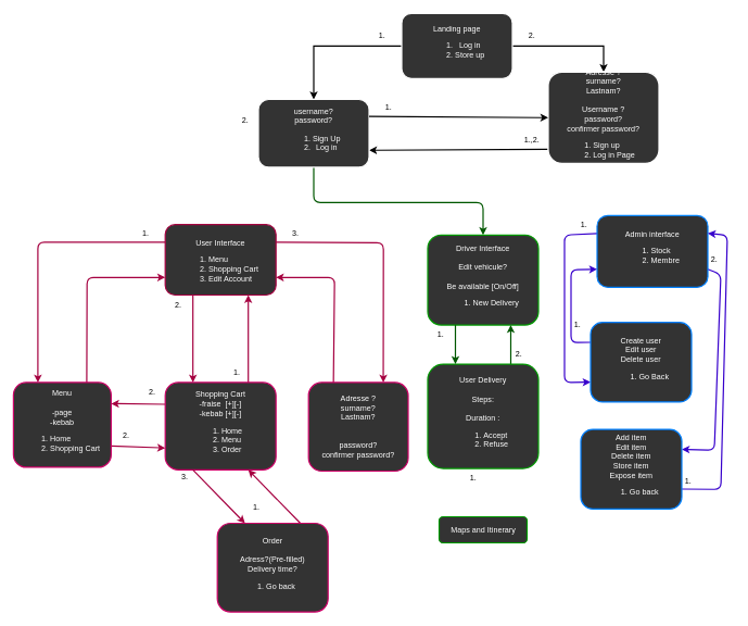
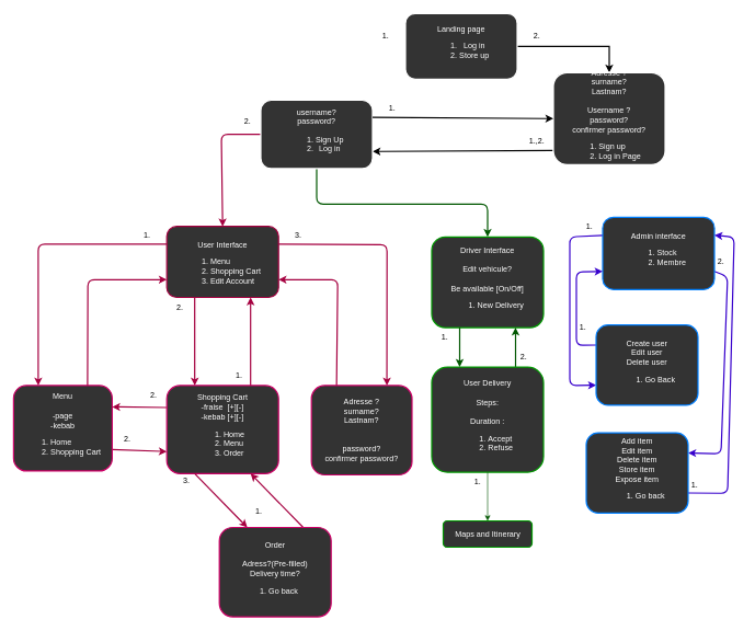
  <mxCell id="0" />
  <mxCell id="1" parent="0" />
  <mxCell id="2" value="" style="edgeStyle=orthogonalEdgeStyle;rounded=0;orthogonalLoop=1;jettySize=auto;exitX=1;exitY=0.5;exitDx=0;exitDy=0;entryX=0.5;entryY=0;entryDx=0;entryDy=0;strokeWidth=2;fontColor=#FFFFFF;html=1;labelBackgroundColor=none;" parent="1" source="4" target="6" edge="1"><mxGeometry relative="1" as="geometry"><mxPoint x="698" y="960" as="sourcePoint" /></mxGeometry></mxCell>
- <mxCell id="3" value="" style="edgeStyle=orthogonalEdgeStyle;rounded=0;orthogonalLoop=1;jettySize=auto;exitX=0;exitY=0.5;exitDx=0;exitDy=0;entryX=0.5;entryY=0;entryDx=0;entryDy=0;labelBorderColor=none;startArrow=none;strokeWidth=2;fontColor=#FFFFFF;html=1;labelBackgroundColor=none;" parent="1" source="4" target="9" edge="1"><mxGeometry relative="1" as="geometry"><mxPoint x="516" y="70" as="sourcePoint" /></mxGeometry></mxCell>
  <mxCell id="4" value="Landing page&lt;br&gt;&lt;ol&gt;&lt;li&gt;Log in&lt;/li&gt;&lt;li&gt;Store up&lt;/li&gt;&lt;/ol&gt;" style="rounded=1;align=center;fontColor=#FFFFFF;whiteSpace=wrap;html=1;fillStyle=auto;fillColor=#333333;labelBackgroundColor=none;strokeWidth=2;strokeColor=#FFFFFF;" parent="1" vertex="1"><mxGeometry x="616" y="20" width="170" height="100" as="geometry" /></mxCell>
  <mxCell id="5" value="" style="edgeStyle=none;exitX=-0.005;exitY=0.845;exitDx=0;exitDy=0;entryX=1;entryY=0.75;entryDx=0;entryDy=0;labelBorderColor=none;strokeWidth=2;exitPerimeter=0;fontColor=#FFFFFF;html=1;labelBackgroundColor=none;" parent="1" source="6" target="9" edge="1"><mxGeometry relative="1" as="geometry" /></mxCell>
  <mxCell id="6" value="Adresse ?&lt;br&gt;surname?&lt;br&gt;Lastnam?&lt;br&gt;&lt;br&gt;Username ?&lt;br&gt;password?&lt;br&gt;confirmer password?&lt;br&gt;&lt;ol&gt;&lt;li style=&quot;text-align: left;&quot;&gt;Sign up&lt;/li&gt;&lt;li style=&quot;text-align: left;&quot;&gt;Log in Page&lt;/li&gt;&lt;/ol&gt;" style="rounded=1;fontColor=#FFFFFF;whiteSpace=wrap;html=1;fillColor=#333333;labelBackgroundColor=none;strokeWidth=2;strokeColor=#FFFFFF;" parent="1" vertex="1"><mxGeometry x="841" y="110" width="170" height="140" as="geometry" /></mxCell>
+ <mxCell id="7" value="" style="edgeStyle=none;labelBorderColor=none;exitX=0;exitY=0.5;exitDx=0;exitDy=0;entryX=0.5;entryY=0;entryDx=0;entryDy=0;fillColor=#d80073;strokeColor=#A50040;strokeWidth=2;fontColor=#FFFFFF;html=1;labelBackgroundColor=none;" parent="1" source="9" target="13" edge="1"><mxGeometry relative="1" as="geometry"><Array as="points"><mxPoint x="336" y="204" /></Array></mxGeometry></mxCell>
  <mxCell id="8" value="" style="edgeStyle=none;labelBorderColor=none;strokeWidth=2;entryX=0.5;entryY=0;entryDx=0;entryDy=0;fillColor=#008a00;strokeColor=#005700;exitX=0.5;exitY=1;exitDx=0;exitDy=0;fontColor=#FFFFFF;html=1;labelBackgroundColor=none;" parent="1" source="9" target="14" edge="1"><mxGeometry relative="1" as="geometry"><Array as="points"><mxPoint x="481" y="310" /><mxPoint x="701" y="310" /><mxPoint x="741" y="310" /></Array></mxGeometry></mxCell>
  <mxCell id="9" value="username?&lt;br&gt;password?&lt;br&gt;&lt;ol&gt;&lt;li&gt;Sign Up&lt;/li&gt;&lt;li&gt;Log in&lt;/li&gt;&lt;/ol&gt;" style="rounded=1;fontColor=#FFFFFF;whiteSpace=wrap;html=1;fillColor=#333333;labelBackgroundColor=none;strokeWidth=2;strokeColor=#FFFFFF;" parent="1" vertex="1"><mxGeometry x="396" y="152" width="170" height="104" as="geometry" /></mxCell>
  <mxCell id="10" value="" style="edgeStyle=orthogonalEdgeStyle;rounded=1;orthogonalLoop=1;jettySize=auto;exitX=0;exitY=0.25;exitDx=0;exitDy=0;entryX=0.25;entryY=0;entryDx=0;entryDy=0;fillColor=#d80073;strokeColor=#A50040;strokeWidth=2;fontColor=#000000;html=1;" parent="1" source="13" target="20" edge="1"><mxGeometry relative="1" as="geometry" /></mxCell>
  <mxCell id="11" value="" style="edgeStyle=none;rounded=1;exitX=0.25;exitY=1;exitDx=0;exitDy=0;entryX=0.25;entryY=0;entryDx=0;entryDy=0;labelBorderColor=none;strokeWidth=2;fillColor=#d80073;strokeColor=#A50040;fontColor=#FFFFFF;html=1;labelBackgroundColor=none;" parent="1" source="13" target="23" edge="1"><mxGeometry relative="1" as="geometry" /></mxCell>
  <mxCell id="12" value="" style="edgeStyle=none;rounded=1;exitX=1;exitY=0.25;exitDx=0;exitDy=0;entryX=0.75;entryY=0;entryDx=0;entryDy=0;labelBorderColor=none;strokeWidth=2;fillColor=#d80073;strokeColor=#A50040;fontColor=#FFFFFF;html=1;labelBackgroundColor=none;" parent="1" source="13" target="38" edge="1"><mxGeometry relative="1" as="geometry"><Array as="points"><mxPoint x="588" y="372" /></Array></mxGeometry></mxCell>
  <mxCell id="13" value="&lt;br&gt;User Interface&lt;br&gt;&lt;ol&gt;&lt;li style=&quot;text-align: left;&quot;&gt;Menu&lt;/li&gt;&lt;li style=&quot;text-align: left;&quot;&gt;Shopping Cart&lt;/li&gt;&lt;li style=&quot;text-align: left;&quot;&gt;Edit Account&lt;/li&gt;&lt;/ol&gt;" style="rounded=1;arcSize=14;fillColor=#333333;fontColor=#FFFFFF;strokeColor=#A50040;fillStyle=auto;whiteSpace=wrap;html=1;labelBackgroundColor=none;strokeWidth=2;" parent="1" vertex="1"><mxGeometry x="253" y="344" width="170" height="108" as="geometry" /></mxCell>
  <mxCell id="14" value="Driver Interface&lt;br&gt;&lt;br&gt;Edit vehicule?&lt;br&gt;&lt;br&gt;Be available [On/Off]&lt;br&gt;&lt;ol&gt;&lt;li style=&quot;text-align: left;&quot;&gt;New Delivery&lt;/li&gt;&lt;/ol&gt;" style="rounded=1;strokeColor=#009900;fontColor=#FFFFFF;whiteSpace=wrap;html=1;fillColor=#333333;labelBackgroundColor=none;strokeWidth=2;" parent="1" vertex="1"><mxGeometry x="656" y="360" width="170" height="138" as="geometry" /></mxCell>
  <mxCell id="15" value="" style="edgeStyle=none;rounded=1;exitX=0;exitY=0.25;exitDx=0;exitDy=0;entryX=0;entryY=0.75;entryDx=0;entryDy=0;labelBorderColor=none;strokeWidth=2;fillColor=#6a00ff;strokeColor=#3700CC;fontColor=#FFFFFF;html=1;labelBackgroundColor=none;" parent="1" source="17" target="34" edge="1"><mxGeometry relative="1" as="geometry"><Array as="points"><mxPoint x="866" y="360" /><mxPoint x="866" y="586" /></Array></mxGeometry></mxCell>
  <mxCell id="16" value="" style="edgeStyle=none;rounded=1;exitX=1;exitY=0.75;exitDx=0;exitDy=0;entryX=1;entryY=0.25;entryDx=0;entryDy=0;labelBorderColor=none;strokeWidth=2;fillColor=#6a00ff;strokeColor=#3700CC;fontColor=#FFFFFF;html=1;labelBackgroundColor=none;" parent="1" source="17" target="30" edge="1"><mxGeometry relative="1" as="geometry"><Array as="points"><mxPoint x="1106" y="420" /><mxPoint x="1096" y="690" /></Array></mxGeometry></mxCell>
  <mxCell id="17" value="Admin interface&lt;br&gt;&lt;div style=&quot;text-align: left;&quot;&gt;&lt;ol&gt;&lt;li&gt;&lt;span style=&quot;background-color: initial;&quot;&gt;Stock&lt;/span&gt;&lt;/li&gt;&lt;li&gt;&lt;span style=&quot;background-color: initial;&quot;&gt;Membre&lt;/span&gt;&lt;/li&gt;&lt;/ol&gt;&lt;/div&gt;&lt;div style=&quot;text-align: left;&quot;&gt;&lt;/div&gt;" style="rounded=1;strokeColor=#007FFF;fontColor=#FFFFFF;whiteSpace=wrap;html=1;fillColor=#333333;labelBackgroundColor=none;strokeWidth=2;" parent="1" vertex="1"><mxGeometry x="916" y="330" width="170" height="110" as="geometry" /></mxCell>
  <mxCell id="18" value="" style="edgeStyle=none;exitX=0.75;exitY=0;exitDx=0;exitDy=0;labelBorderColor=none;strokeWidth=2;entryX=0;entryY=0.75;entryDx=0;entryDy=0;fillColor=#d80073;strokeColor=#A50040;fontColor=#FFFFFF;html=1;labelBackgroundColor=none;" parent="1" source="20" target="13" edge="1"><mxGeometry relative="1" as="geometry"><mxPoint x="553" y="462" as="targetPoint" /><Array as="points"><mxPoint x="133" y="425" /></Array></mxGeometry></mxCell>
  <mxCell id="19" value="" style="edgeStyle=none;rounded=1;exitX=1;exitY=0.75;exitDx=0;exitDy=0;entryX=0;entryY=0.75;entryDx=0;entryDy=0;labelBorderColor=none;strokeWidth=2;fillColor=#d80073;strokeColor=#A50040;fontColor=#FFFFFF;html=1;labelBackgroundColor=none;" parent="1" source="20" target="23" edge="1"><mxGeometry relative="1" as="geometry" /></mxCell>
  <mxCell id="20" value="Menu&lt;br&gt;&lt;br&gt;-page&lt;br&gt;-kebab&lt;br&gt;&lt;div style=&quot;&quot;&gt;&lt;ol&gt;&lt;li style=&quot;text-align: left;&quot;&gt;&lt;span style=&quot;background-color: initial;&quot;&gt;Home&lt;/span&gt;&lt;/li&gt;&lt;li style=&quot;text-align: left;&quot;&gt;&lt;span style=&quot;background-color: initial;&quot;&gt;Shopping Cart&lt;/span&gt;&lt;/li&gt;&lt;/ol&gt;&lt;/div&gt;" style="rounded=1;strokeColor=#CC0066;fontColor=#FFFFFF;whiteSpace=wrap;html=1;fillColor=#333333;strokeWidth=2;" parent="1" vertex="1"><mxGeometry x="20" y="586" width="150" height="130" as="geometry" /></mxCell>
  <mxCell id="21" value="" style="edgeStyle=none;rounded=1;exitX=0.75;exitY=0;exitDx=0;exitDy=0;entryX=0.75;entryY=1;entryDx=0;entryDy=0;labelBorderColor=none;strokeWidth=2;fillColor=#d80073;strokeColor=#A50040;fontColor=#FFFFFF;html=1;labelBackgroundColor=none;" parent="1" source="23" target="13" edge="1"><mxGeometry relative="1" as="geometry" /></mxCell>
  <mxCell id="22" value="" style="edgeStyle=none;rounded=1;exitX=0;exitY=0.25;exitDx=0;exitDy=0;entryX=1;entryY=0.25;entryDx=0;entryDy=0;labelBorderColor=none;strokeWidth=2;fillColor=#d80073;strokeColor=#A50040;fontColor=#FFFFFF;html=1;labelBackgroundColor=none;" parent="1" source="23" target="20" edge="1"><mxGeometry relative="1" as="geometry" /></mxCell>
  <mxCell id="23" value="Shopping Cart&lt;br&gt;-fraise&amp;nbsp; [+][-]&lt;br&gt;-kebab [+][-]&lt;br&gt;&lt;ol&gt;&lt;li style=&quot;text-align: left;&quot;&gt;Home&lt;/li&gt;&lt;li style=&quot;text-align: left;&quot;&gt;Menu&lt;/li&gt;&lt;li style=&quot;text-align: left;&quot;&gt;Order&lt;/li&gt;&lt;/ol&gt;" style="rounded=1;strokeColor=#CC0066;fontColor=#FFFFFF;whiteSpace=wrap;html=1;fillColor=#333333;labelBackgroundColor=none;strokeWidth=2;" parent="1" vertex="1"><mxGeometry x="253" y="586" width="170" height="134" as="geometry" /></mxCell>
  <mxCell id="24" value="" style="edgeStyle=none;rounded=1;exitX=0.75;exitY=0;exitDx=0;exitDy=0;entryX=0.75;entryY=1;entryDx=0;entryDy=0;labelBorderColor=none;strokeWidth=2;fillColor=#d80073;strokeColor=#A50040;fontColor=#FFFFFF;html=1;labelBackgroundColor=none;" parent="1" source="25" target="23" edge="1"><mxGeometry relative="1" as="geometry" /></mxCell>
  <mxCell id="25" value="Order&lt;br&gt;&lt;br&gt;Adress?(Pre-filled)&lt;br&gt;Delivery time?&lt;br&gt;&lt;ol&gt;&lt;li style=&quot;text-align: left;&quot;&gt;Go back&lt;/li&gt;&lt;/ol&gt;" style="rounded=1;strokeColor=#CC0066;fontColor=#FFFFFF;whiteSpace=wrap;html=1;fillColor=#333333;labelBackgroundColor=none;strokeWidth=2;" parent="1" vertex="1"><mxGeometry x="333" y="802" width="170" height="136" as="geometry" /></mxCell>
  <mxCell id="26" value="" style="edgeStyle=none;rounded=1;exitX=0.75;exitY=0;exitDx=0;exitDy=0;entryX=0.75;entryY=1;entryDx=0;entryDy=0;labelBorderColor=none;strokeWidth=2;fillColor=#008a00;strokeColor=#005700;fontColor=#FFFFFF;html=1;labelBackgroundColor=none;" parent="1" source="27" target="14" edge="1"><mxGeometry relative="1" as="geometry" /></mxCell>
  <mxCell id="27" value="User Delivery&lt;br&gt;&lt;br&gt;Steps:&lt;br&gt;&lt;br&gt;Duration :&lt;br&gt;&lt;div style=&quot;&quot;&gt;&lt;ol&gt;&lt;li style=&quot;text-align: left;&quot;&gt;&lt;span style=&quot;background-color: initial;&quot;&gt;Accept&lt;/span&gt;&lt;/li&gt;&lt;li style=&quot;text-align: left;&quot;&gt;&lt;span style=&quot;background-color: initial;&quot;&gt;Refuse&lt;/span&gt;&lt;/li&gt;&lt;/ol&gt;&lt;/div&gt;" style="rounded=1;strokeColor=#009900;fontColor=#FFFFFF;whiteSpace=wrap;html=1;fillColor=#333333;labelBackgroundColor=none;strokeWidth=2;" parent="1" vertex="1"><mxGeometry x="656" y="558" width="170" height="160" as="geometry" /></mxCell>
+ <mxCell id="28" value="" style="endArrow=classic;rounded=0;exitX=0.5;exitY=1;exitDx=0;exitDy=0;entryX=0.5;entryY=0;entryDx=0;entryDy=0;fillColor=#008a00;strokeColor=#005700;fontColor=#FFFFFF;html=1;labelBackgroundColor=none;" parent="1" source="27" target="53" edge="1"><mxGeometry width="50" height="50" relative="1" as="geometry"><mxPoint x="646" y="1288" as="sourcePoint" /><mxPoint x="736" y="762" as="targetPoint" /></mxGeometry></mxCell>
  <mxCell id="29" value="" style="edgeStyle=none;rounded=1;exitX=1;exitY=0.75;exitDx=0;exitDy=0;entryX=1;entryY=0.25;entryDx=0;entryDy=0;labelBorderColor=none;strokeWidth=2;fillColor=#6a00ff;strokeColor=#3700CC;fontColor=#FFFFFF;html=1;labelBackgroundColor=none;" parent="1" source="30" target="17" edge="1"><mxGeometry relative="1" as="geometry"><Array as="points"><mxPoint x="1106" y="750" /><mxPoint x="1116" y="360" /></Array></mxGeometry></mxCell>
  <mxCell id="30" value="Add item&lt;br&gt;Edit item&lt;br&gt;Delete item&lt;br&gt;Store item&lt;br&gt;Expose item&lt;br&gt;&lt;ol&gt;&lt;li&gt;Go back&lt;/li&gt;&lt;/ol&gt;" style="rounded=1;strokeColor=#007FFF;fontColor=#FFFFFF;whiteSpace=wrap;html=1;fillColor=#333333;labelBackgroundColor=none;strokeWidth=2;" parent="1" vertex="1"><mxGeometry x="891" y="658" width="155" height="122" as="geometry" /></mxCell>
  <mxCell id="31" value="" style="endArrow=classic;rounded=0;exitX=0.25;exitY=1;exitDx=0;exitDy=0;entryX=0.25;entryY=0;entryDx=0;entryDy=0;fillColor=#d80073;strokeColor=#A50040;strokeWidth=2;fontColor=#FFFFFF;html=1;labelBackgroundColor=none;" parent="1" source="23" target="25" edge="1"><mxGeometry width="50" height="50" relative="1" as="geometry"><mxPoint x="823" y="1272" as="sourcePoint" /><mxPoint x="873" y="1222" as="targetPoint" /></mxGeometry></mxCell>
  <mxCell id="32" value="" style="endArrow=classic;rounded=0;exitX=0.25;exitY=1;exitDx=0;exitDy=0;entryX=0.25;entryY=0;entryDx=0;entryDy=0;fillColor=#008a00;strokeColor=#005700;strokeWidth=2;fontColor=#FFFFFF;html=1;labelBackgroundColor=none;" parent="1" source="14" target="27" edge="1"><mxGeometry width="50" height="50" relative="1" as="geometry"><mxPoint x="646" y="1288" as="sourcePoint" /><mxPoint x="546" y="1308" as="targetPoint" /></mxGeometry></mxCell>
  <mxCell id="33" value="" style="edgeStyle=none;rounded=1;exitX=0;exitY=0.25;exitDx=0;exitDy=0;entryX=0;entryY=0.75;entryDx=0;entryDy=0;labelBorderColor=none;strokeWidth=2;fillColor=#6a00ff;strokeColor=#3700CC;fontColor=#FFFFFF;html=1;labelBackgroundColor=none;" parent="1" source="34" target="17" edge="1"><mxGeometry relative="1" as="geometry"><Array as="points"><mxPoint x="876" y="525" /><mxPoint x="876" y="413" /></Array></mxGeometry></mxCell>
  <mxCell id="34" value="Create user&lt;br&gt;Edit user&lt;br&gt;Delete user&lt;br&gt;&lt;ol&gt;&lt;li&gt;Go Back&lt;/li&gt;&lt;/ol&gt;" style="rounded=1;strokeColor=#007FFF;fontColor=#FFFFFF;whiteSpace=wrap;html=1;fillColor=#333333;labelBackgroundColor=none;strokeWidth=2;" parent="1" vertex="1"><mxGeometry x="906" y="494" width="155" height="122" as="geometry" /></mxCell>
  <mxCell id="35" value="1." style="text;align=center;verticalAlign=middle;rounded=0;fontColor=#000000;whiteSpace=wrap;html=1;labelBackgroundColor=none;" parent="1" vertex="1"><mxGeometry x="556" y="40" width="60" height="30" as="geometry" /></mxCell>
  <mxCell id="36" value="2." style="text;align=center;verticalAlign=middle;rounded=0;fontColor=#000000;whiteSpace=wrap;html=1;labelBackgroundColor=none;" parent="1" vertex="1"><mxGeometry x="786" y="40" width="60" height="30" as="geometry" /></mxCell>
  <mxCell id="37" value="" style="edgeStyle=none;rounded=1;exitX=0.25;exitY=0;exitDx=0;exitDy=0;labelBorderColor=none;strokeWidth=2;entryX=1;entryY=0.75;entryDx=0;entryDy=0;fillColor=#d80073;strokeColor=#A50040;fontColor=#FFFFFF;html=1;labelBackgroundColor=none;" parent="1" source="38" target="13" edge="1"><mxGeometry relative="1" as="geometry"><mxPoint x="569.25" y="432" as="targetPoint" /><Array as="points"><mxPoint x="513" y="425" /></Array></mxGeometry></mxCell>
  <mxCell id="38" value="Adresse ?&lt;br&gt;surname?&lt;br&gt;Lastnam?&lt;br&gt;&lt;br&gt;&lt;br&gt;password?&lt;br&gt;confirmer password?" style="rounded=1;strokeColor=#CC0066;fontColor=#FFFFFF;whiteSpace=wrap;html=1;fillColor=#333333;labelBackgroundColor=none;strokeWidth=2;" parent="1" vertex="1"><mxGeometry x="473" y="586" width="153" height="136" as="geometry" /></mxCell>
  <mxCell id="39" value="" style="edgeStyle=none;exitX=1;exitY=0.25;exitDx=0;exitDy=0;labelBorderColor=none;strokeWidth=2;entryX=0;entryY=0.5;entryDx=0;entryDy=0;fontColor=#FFFFFF;html=1;labelBackgroundColor=none;" parent="1" source="9" target="6" edge="1"><mxGeometry relative="1" as="geometry"><mxPoint x="851" y="240" as="sourcePoint" /><mxPoint x="726" y="180" as="targetPoint" /></mxGeometry></mxCell>
  <mxCell id="40" value="1." style="text;align=center;verticalAlign=middle;rounded=0;fontColor=#000000;whiteSpace=wrap;html=1;labelBackgroundColor=none;" parent="1" vertex="1"><mxGeometry x="566" y="150" width="60" height="30" as="geometry" /></mxCell>
  <mxCell id="41" value="1." style="text;align=center;verticalAlign=middle;rounded=0;fontColor=#000000;whiteSpace=wrap;html=1;labelBackgroundColor=none;" parent="1" vertex="1"><mxGeometry x="193" y="342" width="60" height="30" as="geometry" /></mxCell>
  <mxCell id="42" value="2." style="text;align=center;verticalAlign=middle;rounded=0;fontColor=#000000;whiteSpace=wrap;html=1;labelBackgroundColor=none;" parent="1" vertex="1"><mxGeometry x="243" y="452" width="60" height="30" as="geometry" /></mxCell>
  <mxCell id="43" value="3." style="text;align=center;verticalAlign=middle;rounded=0;fontColor=#000000;whiteSpace=wrap;html=1;labelBackgroundColor=none;" parent="1" vertex="1"><mxGeometry x="423" y="342" width="60" height="30" as="geometry" /></mxCell>
  <mxCell id="44" value="2." style="text;align=center;verticalAlign=middle;rounded=0;fontColor=#000000;whiteSpace=wrap;html=1;labelBackgroundColor=none;" parent="1" vertex="1"><mxGeometry x="203" y="586" width="60" height="30" as="geometry" /></mxCell>
  <mxCell id="45" value="2." style="text;align=center;verticalAlign=middle;rounded=0;fontColor=#000000;whiteSpace=wrap;html=1;labelBackgroundColor=none;" parent="1" vertex="1"><mxGeometry x="163" y="652" width="60" height="30" as="geometry" /></mxCell>
  <mxCell id="46" value="1." style="text;align=center;verticalAlign=middle;rounded=0;whiteSpace=wrap;html=1;labelBackgroundColor=none;fontColor=#000000;" parent="1" vertex="1"><mxGeometry x="333" y="556" width="60" height="30" as="geometry" /></mxCell>
  <mxCell id="47" value="3." style="text;align=center;verticalAlign=middle;rounded=0;fontColor=#000000;whiteSpace=wrap;html=1;labelBackgroundColor=none;" parent="1" vertex="1"><mxGeometry x="253" y="716" width="60" height="30" as="geometry" /></mxCell>
  <mxCell id="48" value="1." style="text;align=center;verticalAlign=middle;rounded=0;fontColor=#000000;whiteSpace=wrap;html=1;labelBackgroundColor=none;" parent="1" vertex="1"><mxGeometry x="363" y="762" width="60" height="30" as="geometry" /></mxCell>
  <mxCell id="49" value="1.,2." style="text;align=center;verticalAlign=middle;rounded=0;fontColor=#000000;whiteSpace=wrap;html=1;labelBackgroundColor=none;" parent="1" vertex="1"><mxGeometry x="786" y="200" width="60" height="30" as="geometry" /></mxCell>
  <mxCell id="50" value="1." style="text;align=center;verticalAlign=middle;rounded=0;fontColor=#000000;whiteSpace=wrap;html=1;labelBackgroundColor=none;" parent="1" vertex="1"><mxGeometry x="646" y="498" width="60" height="30" as="geometry" /></mxCell>
  <mxCell id="51" value="2." style="text;align=center;verticalAlign=middle;rounded=0;fontColor=#000000;whiteSpace=wrap;html=1;labelBackgroundColor=none;" parent="1" vertex="1"><mxGeometry x="766" y="528" width="60" height="30" as="geometry" /></mxCell>
  <mxCell id="52" value="1." style="text;align=center;verticalAlign=middle;rounded=0;fontColor=#000000;whiteSpace=wrap;html=1;labelBackgroundColor=none;" parent="1" vertex="1"><mxGeometry x="696" y="718" width="60" height="30" as="geometry" /></mxCell>
  <mxCell id="53" value="Maps and Itinerary" style="rounded=1;strokeColor=#009900;fontColor=#FFFFFF;whiteSpace=wrap;html=1;fillColor=#333333;labelBackgroundColor=none;strokeWidth=2;" parent="1" vertex="1"><mxGeometry x="673.5" y="792" width="135" height="40" as="geometry" /></mxCell>
  <mxCell id="54" value="1." style="text;align=center;verticalAlign=middle;rounded=0;fontColor=#000000;whiteSpace=wrap;html=1;labelBackgroundColor=none;" parent="1" vertex="1"><mxGeometry x="856" y="482" width="60" height="30" as="geometry" /></mxCell>
  <mxCell id="55" value="1." style="text;align=center;verticalAlign=middle;rounded=0;fontColor=#000000;whiteSpace=wrap;html=1;labelBackgroundColor=none;" parent="1" vertex="1"><mxGeometry x="866" y="330" width="60" height="30" as="geometry" /></mxCell>
  <mxCell id="56" value="1." style="text;align=center;verticalAlign=middle;rounded=0;fontColor=#000000;whiteSpace=wrap;html=1;labelBackgroundColor=none;" parent="1" vertex="1"><mxGeometry x="1026" y="722" width="60" height="30" as="geometry" /></mxCell>
  <mxCell id="57" value="2." style="text;align=center;verticalAlign=middle;rounded=0;fontColor=#000000;whiteSpace=wrap;html=1;labelBackgroundColor=none;" parent="1" vertex="1"><mxGeometry x="1066" y="383" width="60" height="30" as="geometry" /></mxCell>
  <mxCell id="58" value="2." style="text;align=center;verticalAlign=middle;rounded=0;fontColor=#000000;whiteSpace=wrap;html=1;labelBackgroundColor=none;" vertex="1" parent="1"><mxGeometry x="346" y="170" width="60" height="30" as="geometry" /></mxCell>
